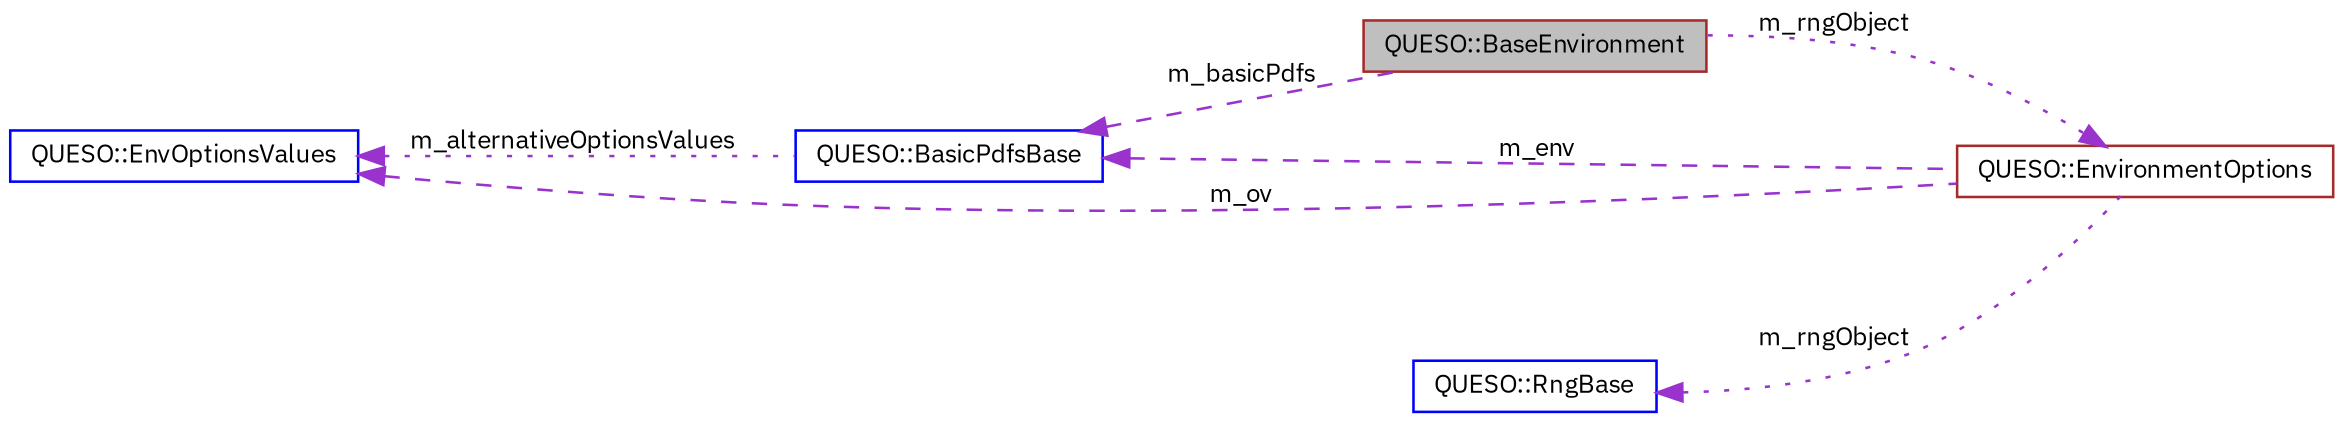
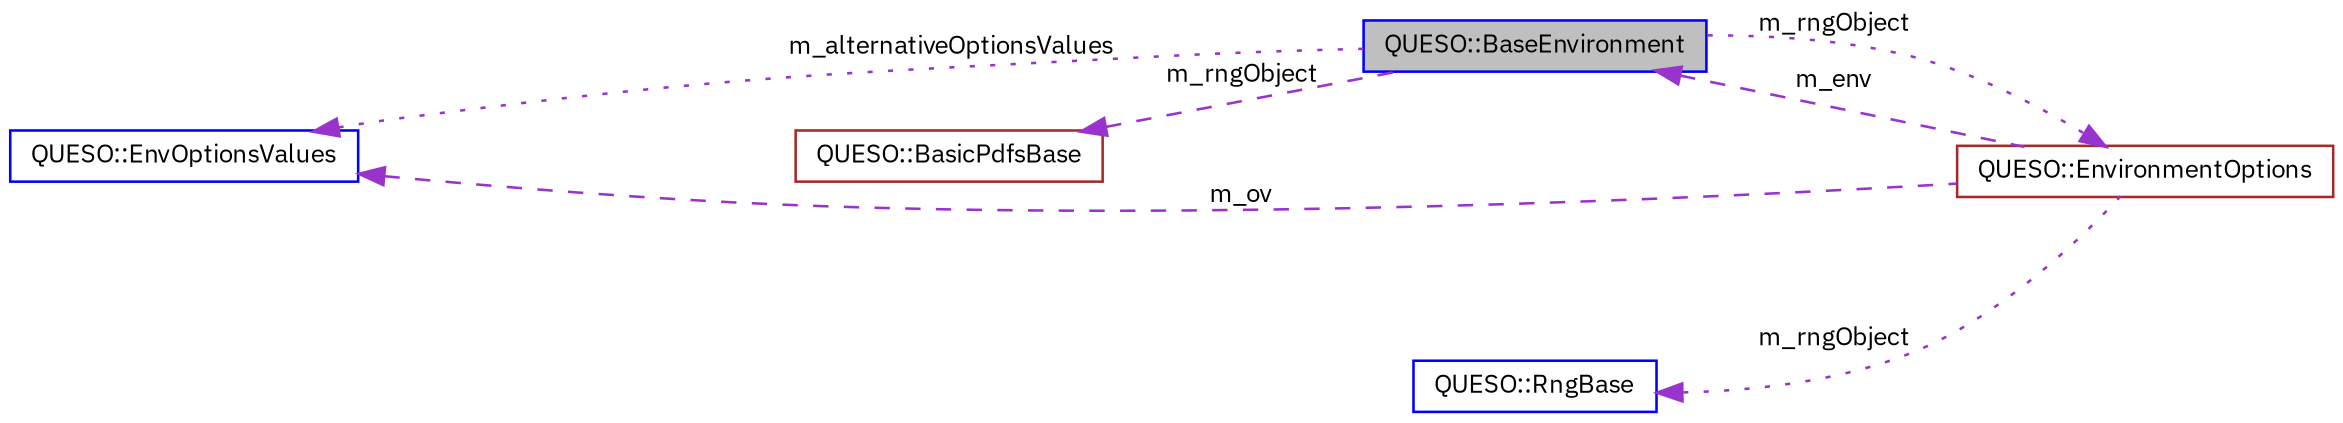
  digraph {
    fontname="IBM Plex Sans"
    rankdir=LR
    node [color=blue fontname="IBM Plex Sans" fontsize=10 shape=record]
    edge [color=darkorchid3 dir=back fontname="IBM Plex Sans" fontsize=10 labelfontname=FreeSans labelfontsize=10 style=dashed]
-   n1 [color=brown fillcolor=grey75 fontcolor=black height=0.2 label="QUESO::BaseEnvironment" style=filled width=0.4]
+   n1 [fillcolor=grey75 fontcolor=black height=0.2 label="QUESO::BaseEnvironment" style=filled width=0.4]
    n2 [color=brown height=0.2 label="QUESO::EnvironmentOptions" width=0.4]
-   n3 [height=0.2 label="QUESO::BasicPdfsBase" width=0.4]
+   n3 [color=brown height=0.2 label="QUESO::BasicPdfsBase" width=0.4]
    n4 [height=0.2 label="QUESO::RngBase" width=0.4]
    n5 [height=0.2 label="QUESO::EnvOptionsValues" width=0.4]
-   n3 -> n2 [label=" m_env"]
+   n1 -> n2 [label=" m_env"]
    n2 -> n1 [label=" m_rngObject" style=dotted]
-   n3 -> n1 [label=" m_basicPdfs"]
+   n3 -> n1 [label=" m_rngObject"]
    n4 -> n2 [label=" m_rngObject" style=dotted]
-   n5 -> n3 [label=" m_alternativeOptionsValues" style=dotted]
+   n5 -> n1 [label=" m_alternativeOptionsValues" style=dotted]
    n5 -> n2 [label=" m_ov"]
  }
